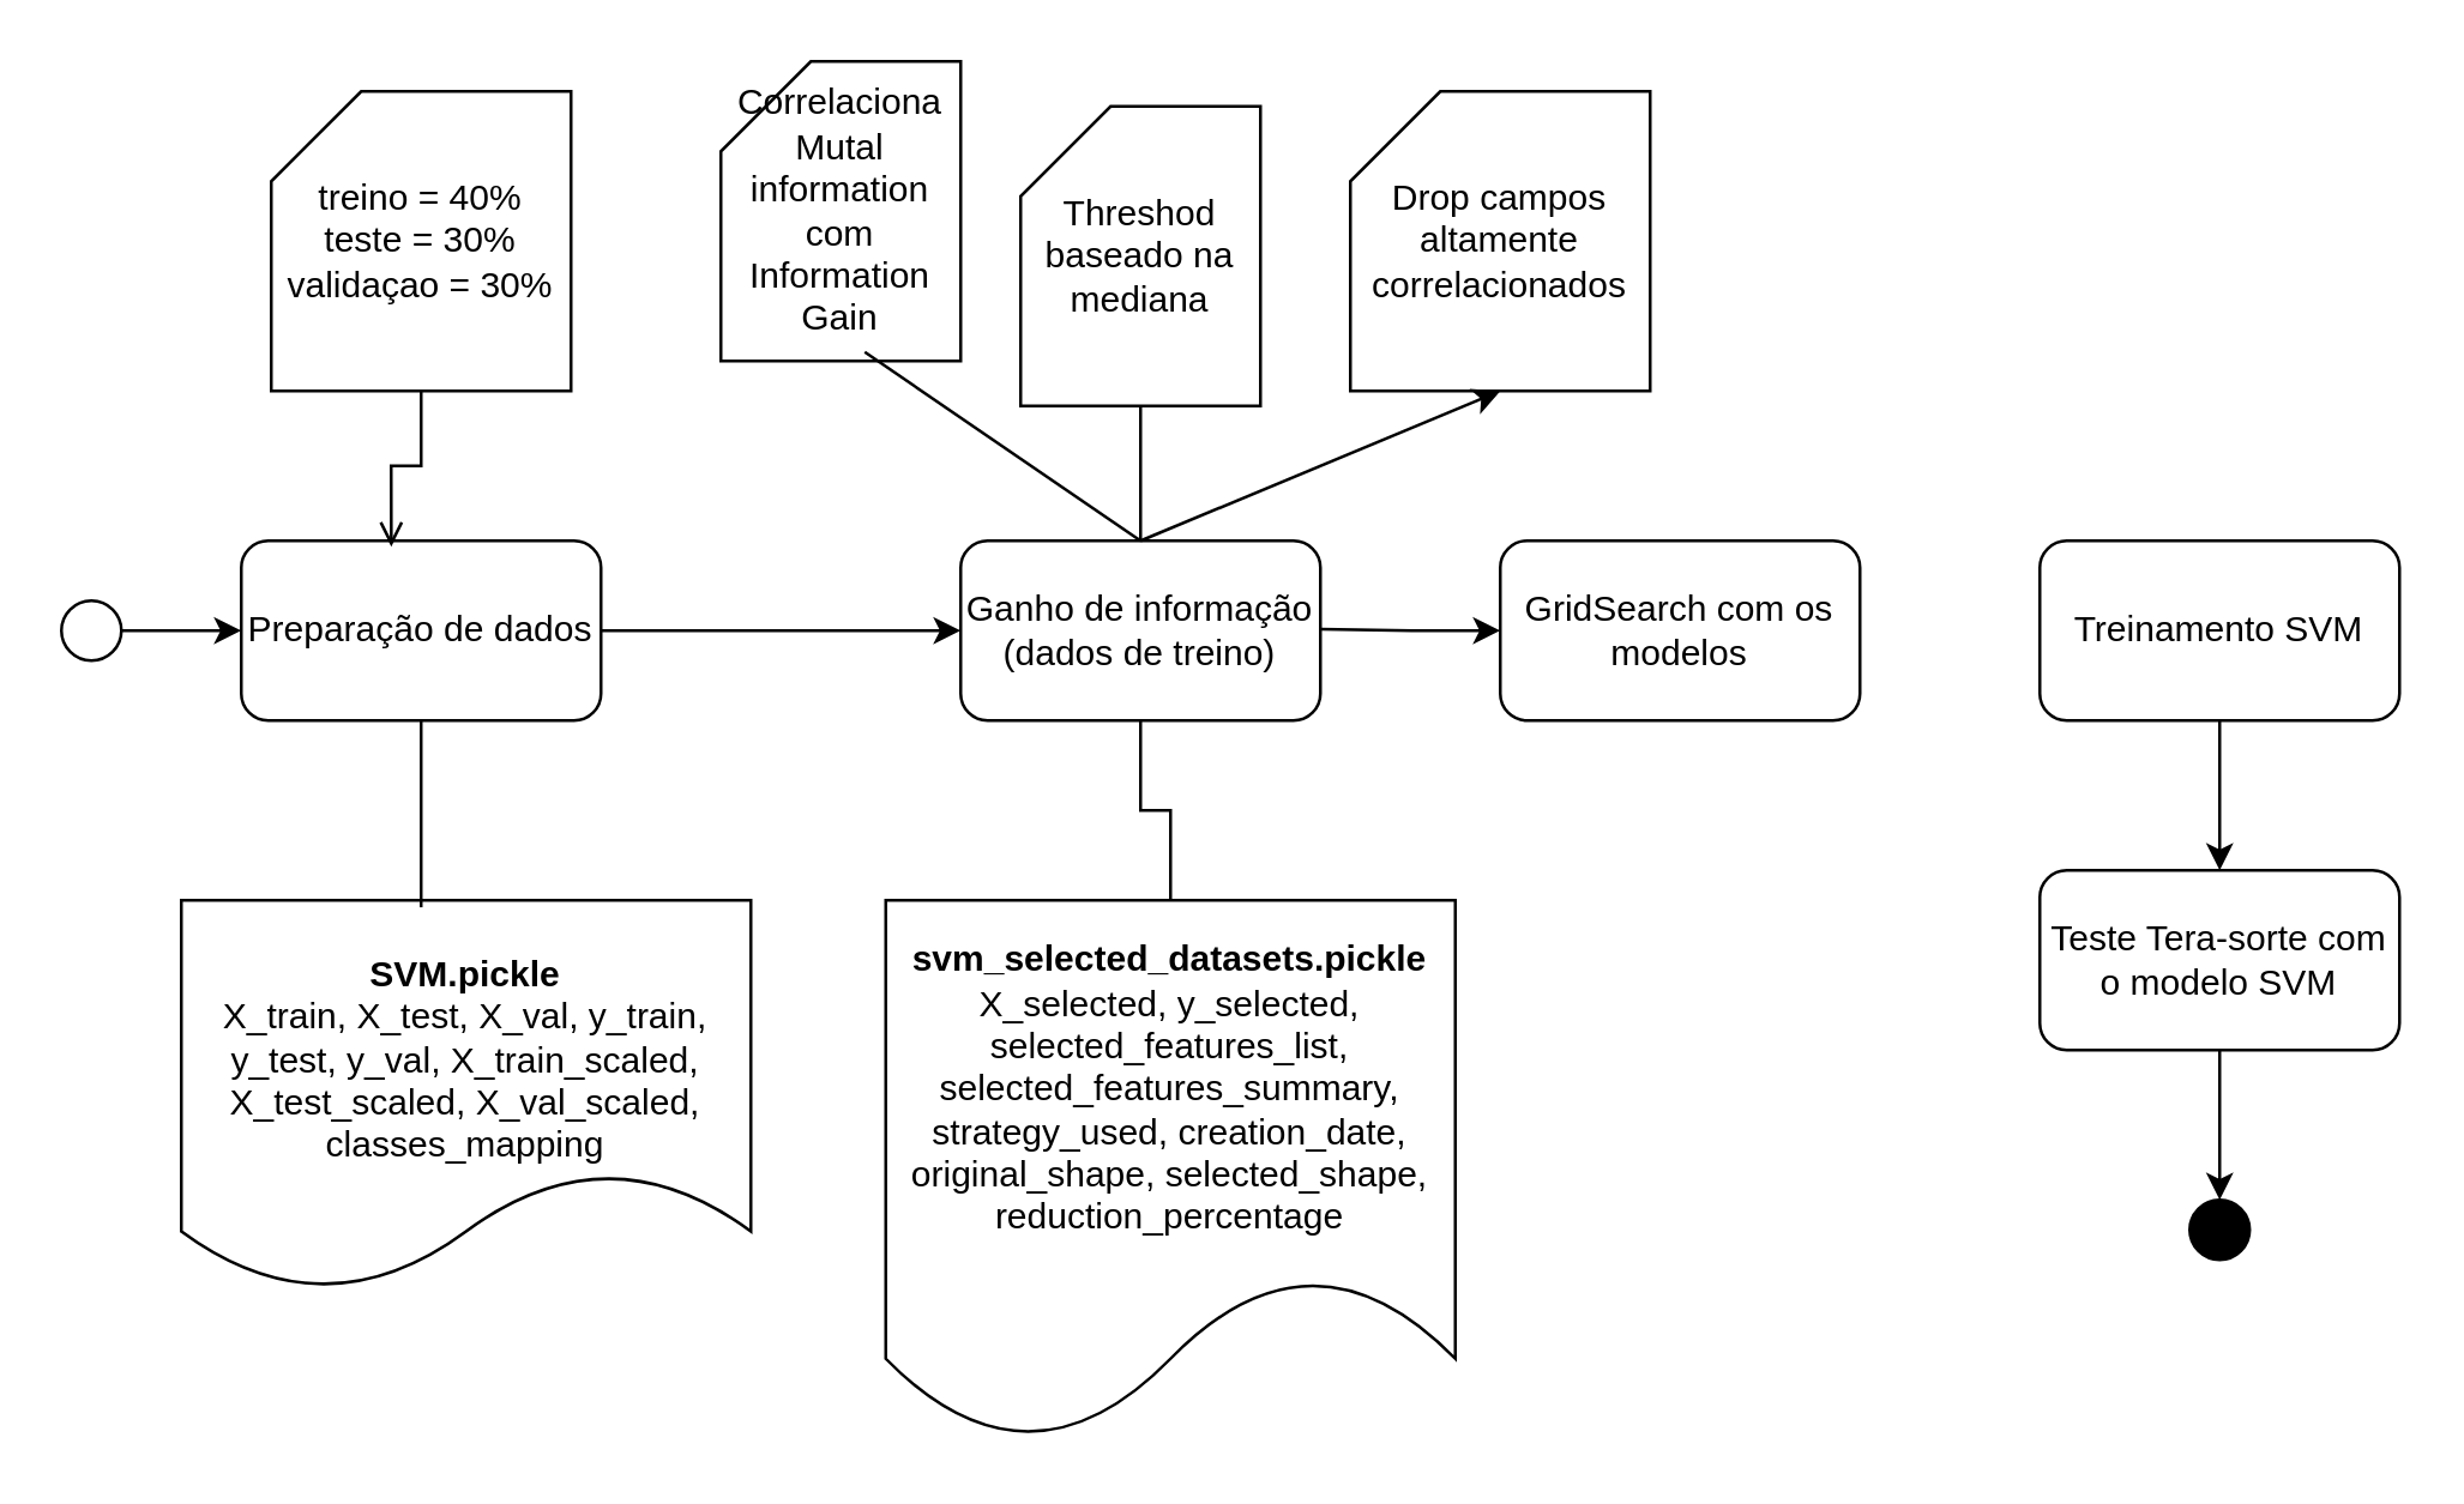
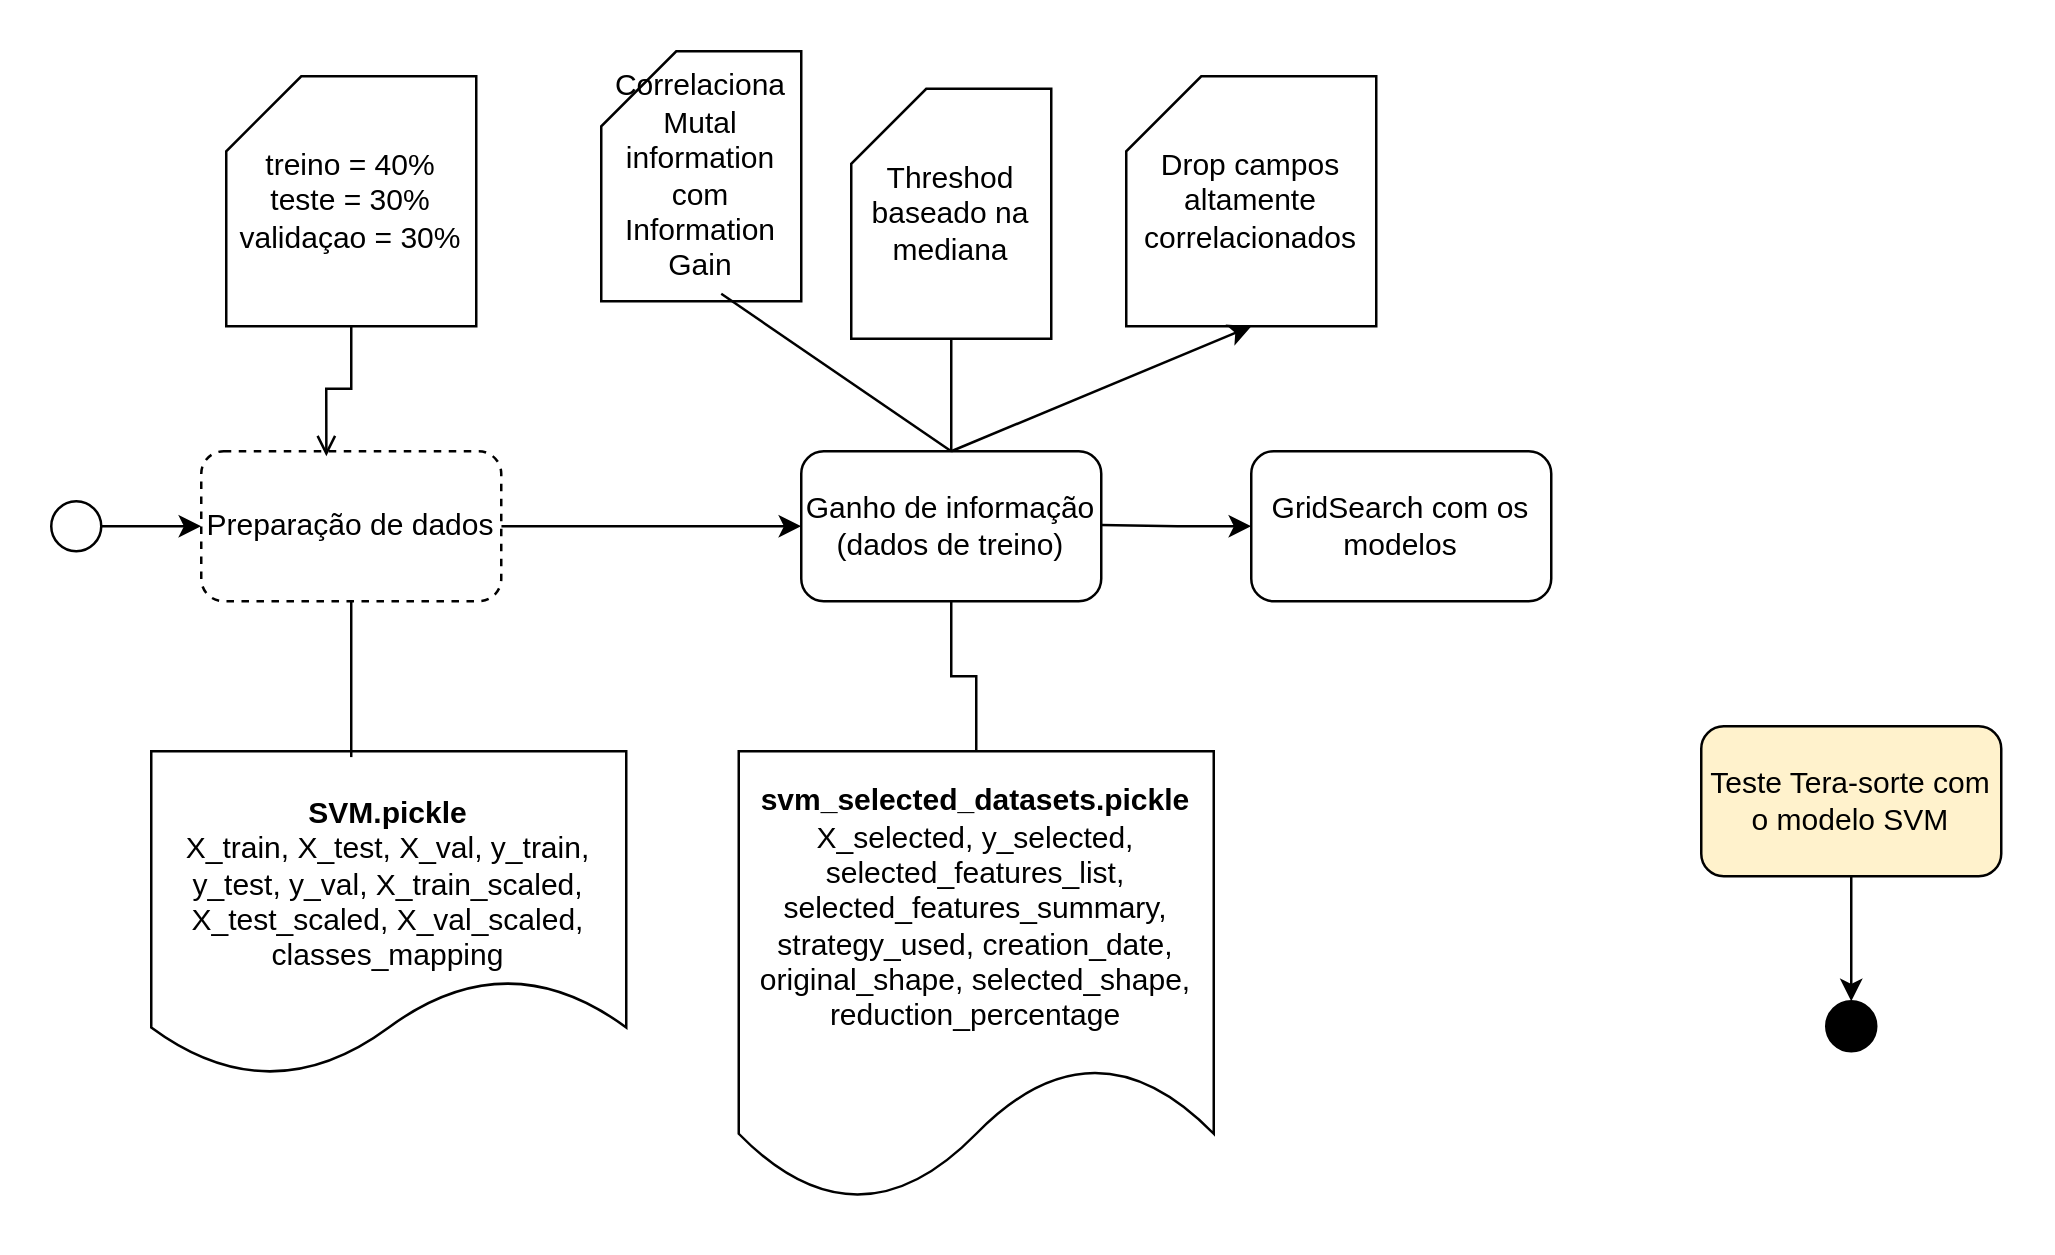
  <mxCell id="0" />
  <mxCell id="1" parent="0" />
  <mxCell id="2" style="edgeStyle=orthogonalEdgeStyle;rounded=0;orthogonalLoop=1;jettySize=auto;html=1;exitX=1;exitY=0.5;exitDx=0;exitDy=0;entryX=0;entryY=0.5;entryDx=0;entryDy=0;" parent="1" source="4" target="8" edge="1"><mxGeometry relative="1" as="geometry"><mxPoint x="420" y="210" as="targetPoint" /></mxGeometry></mxCell>
  <mxCell id="3" value="&lt;br&gt;&lt;b&gt;SVM.pickle&lt;/b&gt;&lt;br&gt;X_train, X_test, X_val, y_train, y_test, y_val, X_train_scaled, X_test_scaled, X_val_scaled, classes_mapping" style="shape=document;whiteSpace=wrap;html=1;boundedLbl=1;" vertex="1" parent="1"><mxGeometry x="60" y="300" width="190" height="130" as="geometry" /></mxCell>
- <mxCell id="4" value="Preparação de dados" style="rounded=1;whiteSpace=wrap;html=1;" vertex="1" parent="1"><mxGeometry x="80" y="180" width="120" height="60" as="geometry" /></mxCell>
+ <mxCell id="4" value="Preparação de dados" style="rounded=1;whiteSpace=wrap;html=1;dashed=1;" vertex="1" parent="1"><mxGeometry x="80" y="180" width="120" height="60" as="geometry" /></mxCell>
  <mxCell id="5" style="edgeStyle=orthogonalEdgeStyle;rounded=0;orthogonalLoop=1;jettySize=auto;html=1;entryX=0.421;entryY=0.018;entryDx=0;entryDy=0;entryPerimeter=0;endArrow=none;endFill=0;" edge="1" parent="1" source="4" target="3"><mxGeometry relative="1" as="geometry" /></mxCell>
  <mxCell id="6" style="edgeStyle=orthogonalEdgeStyle;rounded=0;orthogonalLoop=1;jettySize=auto;html=1;" edge="1" parent="1" source="7" target="4"><mxGeometry relative="1" as="geometry" /></mxCell>
  <mxCell id="7" value="" style="ellipse;whiteSpace=wrap;html=1;" vertex="1" parent="1"><mxGeometry x="20" y="200" width="20" height="20" as="geometry" /></mxCell>
  <mxCell id="8" value="Ganho de informação&lt;br&gt;(dados de treino)" style="rounded=1;whiteSpace=wrap;html=1;" vertex="1" parent="1"><mxGeometry x="320" y="180" width="120" height="60" as="geometry" /></mxCell>
  <mxCell id="9" value="Correlaciona Mutal information com Information Gain" style="shape=card;whiteSpace=wrap;html=1;" vertex="1" parent="1"><mxGeometry x="240" y="20" width="80" height="100" as="geometry" /></mxCell>
  <mxCell id="10" value="" style="endArrow=none;html=1;rounded=0;exitX=0.5;exitY=0;exitDx=0;exitDy=0;entryX=0.6;entryY=0.97;entryDx=0;entryDy=0;entryPerimeter=0;" edge="1" parent="1" source="8" target="9"><mxGeometry width="50" height="50" relative="1" as="geometry"><mxPoint x="350" y="160" as="sourcePoint" /><mxPoint x="400" y="110" as="targetPoint" /></mxGeometry></mxCell>
  <mxCell id="11" value="&lt;b&gt;svm_selected_datasets.pickle&lt;/b&gt;&lt;br&gt;X_selected, y_selected, selected_features_list, selected_features_summary, strategy_used, creation_date, original_shape, selected_shape, reduction_percentage" style="shape=document;whiteSpace=wrap;html=1;boundedLbl=1;" vertex="1" parent="1"><mxGeometry x="295" y="300" width="190" height="180" as="geometry" /></mxCell>
  <mxCell id="12" style="edgeStyle=orthogonalEdgeStyle;rounded=0;orthogonalLoop=1;jettySize=auto;html=1;entryX=0.5;entryY=0;entryDx=0;entryDy=0;endArrow=none;endFill=0;" edge="1" parent="1" source="8" target="11"><mxGeometry relative="1" as="geometry"><mxPoint x="390" y="280" as="targetPoint" /></mxGeometry></mxCell>
  <mxCell id="13" value="Threshod baseado na mediana" style="shape=card;whiteSpace=wrap;html=1;" vertex="1" parent="1"><mxGeometry x="340" y="35" width="80" height="100" as="geometry" /></mxCell>
  <mxCell id="14" value="Drop campos altamente correlacionados" style="shape=card;whiteSpace=wrap;html=1;" vertex="1" parent="1"><mxGeometry x="450" y="30" width="100" height="100" as="geometry" /></mxCell>
  <mxCell id="15" value="" style="endArrow=classic;html=1;rounded=0;exitX=0.5;exitY=0;exitDx=0;exitDy=0;entryX=0.5;entryY=1;entryDx=0;entryDy=0;entryPerimeter=0;" edge="1" parent="1" source="8" target="14"><mxGeometry width="50" height="50" relative="1" as="geometry"><mxPoint x="612" y="223" as="sourcePoint" /><mxPoint x="510" y="160" as="targetPoint" /></mxGeometry></mxCell>
  <mxCell id="16" value="" style="endArrow=none;html=1;rounded=0;" edge="1" parent="1" target="13"><mxGeometry width="50" height="50" relative="1" as="geometry"><mxPoint x="380" y="180" as="sourcePoint" /><mxPoint x="500" y="130" as="targetPoint" /></mxGeometry></mxCell>
  <mxCell id="17" value="treino = 40%&lt;div&gt;teste = 30%&lt;/div&gt;&lt;div&gt;validaçao = 30%&lt;/div&gt;" style="shape=card;whiteSpace=wrap;html=1;" vertex="1" parent="1"><mxGeometry x="90" y="30" width="100" height="100" as="geometry" /></mxCell>
  <mxCell id="18" style="edgeStyle=orthogonalEdgeStyle;rounded=0;orthogonalLoop=1;jettySize=auto;html=1;entryX=0.417;entryY=0.033;entryDx=0;entryDy=0;entryPerimeter=0;endArrow=open;" edge="1" parent="1" source="17" target="4"><mxGeometry relative="1" as="geometry" /></mxCell>
  <mxCell id="19" value="GridSearch com os modelos" style="rounded=1;whiteSpace=wrap;html=1;" vertex="1" parent="1"><mxGeometry x="500" y="180" width="120" height="60" as="geometry" /></mxCell>
- <mxCell id="20" value="Treinamento SVM" style="rounded=1;whiteSpace=wrap;html=1;" vertex="1" parent="1"><mxGeometry x="680" y="180" width="120" height="60" as="geometry" /></mxCell>
  <mxCell id="21" style="edgeStyle=orthogonalEdgeStyle;rounded=0;orthogonalLoop=1;jettySize=auto;html=1;exitX=1;exitY=0.5;exitDx=0;exitDy=0;" edge="1" parent="1"><mxGeometry relative="1" as="geometry"><mxPoint x="440" y="209.5" as="sourcePoint" /><mxPoint x="500" y="210" as="targetPoint" /></mxGeometry></mxCell>
  <mxCell id="22" style="edgeStyle=orthogonalEdgeStyle;rounded=0;orthogonalLoop=1;jettySize=auto;html=1;" edge="1" parent="1" source="23" target="25"><mxGeometry relative="1" as="geometry"><mxPoint x="740" y="420" as="targetPoint" /></mxGeometry></mxCell>
- <mxCell id="23" value="Teste Tera-sorte com o modelo SVM" style="rounded=1;whiteSpace=wrap;html=1;" vertex="1" parent="1"><mxGeometry x="680" y="290" width="120" height="60" as="geometry" /></mxCell>
- <mxCell id="24" style="rounded=0;orthogonalLoop=1;jettySize=auto;html=1;entryX=0.5;entryY=0;entryDx=0;entryDy=0;" edge="1" parent="1" source="20" target="23"><mxGeometry relative="1" as="geometry" /></mxCell>
+ <mxCell id="23" value="Teste Tera-sorte com o modelo SVM" style="rounded=1;whiteSpace=wrap;html=1;fillColor=#fff2cc;" vertex="1" parent="1"><mxGeometry x="680" y="290" width="120" height="60" as="geometry" /></mxCell>
  <mxCell id="25" value="" style="ellipse;whiteSpace=wrap;html=1;fillColor=#000000;" vertex="1" parent="1"><mxGeometry x="730" y="400" width="20" height="20" as="geometry" /></mxCell>
